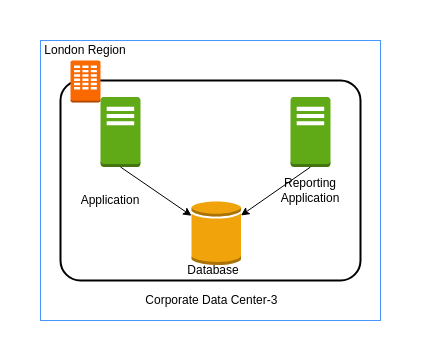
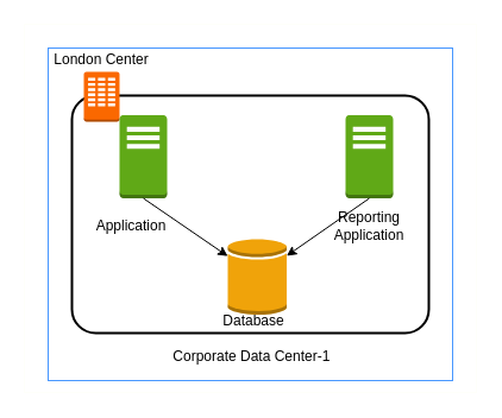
  <mxCell id="0" />
  <mxCell id="1" parent="0" />
  <mxCell id="2" value="" style="rounded=0;whiteSpace=wrap;html=1;strokeColor=#FEFFFA;" parent="1" vertex="1"><mxGeometry x="20" y="20" width="380" height="310" as="geometry" /></mxCell>
  <mxCell id="3" value="" style="rounded=0;whiteSpace=wrap;html=1;strokeColor=#4797FF;" parent="1" vertex="1"><mxGeometry x="40" y="40" width="340" height="280" as="geometry" /></mxCell>
  <mxCell id="4" value="" style="rounded=1;arcSize=10;dashed=0;fillColor=none;gradientColor=none;strokeWidth=2;" parent="1" vertex="1"><mxGeometry x="60" y="80" width="300" height="200" as="geometry" /></mxCell>
  <mxCell id="5" value="" style="dashed=0;html=1;shape=mxgraph.aws3.corporate_data_center;fillColor=#fa6800;dashed=0;strokeColor=#C73500;fontColor=#ffffff;" parent="1" vertex="1"><mxGeometry x="70" y="60" width="30" height="42" as="geometry" /></mxCell>
- <mxCell id="6" value="Corporate Data Center-3&amp;nbsp;" style="text;html=1;strokeColor=none;fillColor=none;align=center;verticalAlign=middle;whiteSpace=wrap;rounded=0;" parent="1" vertex="1"><mxGeometry x="142.75" y="290" width="140" height="20" as="geometry" /></mxCell>
+ <mxCell id="6" value="Corporate Data Center-1&amp;nbsp;" style="text;html=1;strokeColor=none;fillColor=none;align=center;verticalAlign=middle;whiteSpace=wrap;rounded=0;" parent="1" vertex="1"><mxGeometry x="142.75" y="290" width="140" height="20" as="geometry" /></mxCell>
  <mxCell id="7" value="" style="outlineConnect=0;dashed=0;verticalLabelPosition=bottom;verticalAlign=top;align=center;html=1;shape=mxgraph.aws3.traditional_server;fillColor=#60a917;strokeColor=#2D7600;fontColor=#ffffff;" parent="1" vertex="1"><mxGeometry x="100" y="96.5" width="40" height="70" as="geometry" /></mxCell>
- <mxCell id="8" value="Application" style="text;html=1;strokeColor=none;fillColor=none;align=center;verticalAlign=middle;whiteSpace=wrap;rounded=0;" parent="1" vertex="1"><mxGeometry x="90" y="190" width="40" height="20" as="geometry" /></mxCell>
- <mxCell id="9" value="London Region" style="text;html=1;strokeColor=none;fillColor=none;align=center;verticalAlign=middle;whiteSpace=wrap;rounded=0;" parent="1" vertex="1"><mxGeometry x="40" y="40" width="90" height="20" as="geometry" /></mxCell>
+ <mxCell id="8" value="Application" style="text;html=1;strokeColor=none;fillColor=none;align=center;verticalAlign=middle;whiteSpace=wrap;rounded=0;" parent="1" vertex="1"><mxGeometry x="90" y="180" width="40" height="20" as="geometry" /></mxCell>
+ <mxCell id="9" value="London Center" style="text;html=1;strokeColor=none;fillColor=none;align=center;verticalAlign=middle;whiteSpace=wrap;rounded=0;" parent="1" vertex="1"><mxGeometry x="40" y="40" width="90" height="20" as="geometry" /></mxCell>
  <mxCell id="10" value="" style="outlineConnect=0;dashed=0;verticalLabelPosition=bottom;verticalAlign=top;align=center;html=1;shape=mxgraph.aws3.generic_database;fillColor=#f0a30a;strokeColor=#BD7000;fontColor=#ffffff;" parent="1" vertex="1"><mxGeometry x="191" y="200" width="49.5" height="64.5" as="geometry" /></mxCell>
  <mxCell id="11" value="" style="endArrow=classic;html=1;exitX=0.5;exitY=1;exitDx=0;exitDy=0;exitPerimeter=0;" parent="1" source="7" target="10" edge="1"><mxGeometry width="50" height="50" relative="1" as="geometry"><mxPoint x="130" y="190" as="sourcePoint" /><mxPoint x="180" y="140" as="targetPoint" /></mxGeometry></mxCell>
  <mxCell id="12" value="Database" style="text;html=1;strokeColor=none;fillColor=none;align=center;verticalAlign=middle;whiteSpace=wrap;rounded=0;" parent="1" vertex="1"><mxGeometry x="192.75" y="260" width="40" height="20" as="geometry" /></mxCell>
  <mxCell id="13" value="" style="outlineConnect=0;dashed=0;verticalLabelPosition=bottom;verticalAlign=top;align=center;html=1;shape=mxgraph.aws3.traditional_server;fillColor=#60a917;strokeColor=#2D7600;fontColor=#ffffff;" parent="1" vertex="1"><mxGeometry x="290" y="96.5" width="40" height="70" as="geometry" /></mxCell>
  <mxCell id="14" value="" style="endArrow=classic;html=1;exitX=0.5;exitY=1;exitDx=0;exitDy=0;exitPerimeter=0;" parent="1" source="13" target="10" edge="1"><mxGeometry width="50" height="50" relative="1" as="geometry"><mxPoint x="130" y="176.5" as="sourcePoint" /><mxPoint x="190" y="223.049" as="targetPoint" /></mxGeometry></mxCell>
  <mxCell id="15" value="Reporting Application" style="text;html=1;strokeColor=none;fillColor=none;align=center;verticalAlign=middle;whiteSpace=wrap;rounded=0;" parent="1" vertex="1"><mxGeometry x="290" y="180" width="40" height="20" as="geometry" /></mxCell>
